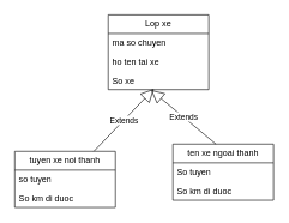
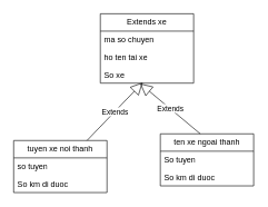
  <mxCell id="0" />
  <mxCell id="1" parent="0" />
- <mxCell id="2" value="&lt;font style=&quot;vertical-align: inherit;&quot;&gt;&lt;font style=&quot;vertical-align: inherit;&quot;&gt;Lop xe&lt;/font&gt;&lt;/font&gt;" style="swimlane;fontStyle=0;childLayout=stackLayout;horizontal=1;startSize=26;fillColor=none;horizontalStack=0;resizeParent=1;resizeParentMax=0;resizeLast=0;collapsible=1;marginBottom=0;whiteSpace=wrap;html=1;" vertex="1" parent="1"><mxGeometry x="150" y="20" width="140" height="104" as="geometry" /></mxCell>
+ <mxCell id="2" value="&lt;font style=&quot;vertical-align: inherit;&quot;&gt;&lt;font style=&quot;vertical-align: inherit;&quot;&gt;Extends xe&lt;/font&gt;&lt;/font&gt;" style="swimlane;fontStyle=0;childLayout=stackLayout;horizontal=1;startSize=26;fillColor=none;horizontalStack=0;resizeParent=1;resizeParentMax=0;resizeLast=0;collapsible=1;marginBottom=0;whiteSpace=wrap;html=1;" vertex="1" parent="1"><mxGeometry x="150" y="20" width="140" height="104" as="geometry" /></mxCell>
  <mxCell id="3" value="&lt;font style=&quot;vertical-align: inherit;&quot;&gt;&lt;font style=&quot;vertical-align: inherit;&quot;&gt;ma so chuyen&lt;/font&gt;&lt;/font&gt;" style="text;strokeColor=none;fillColor=none;align=left;verticalAlign=top;spacingLeft=4;spacingRight=4;overflow=hidden;rotatable=0;points=[[0,0.5],[1,0.5]];portConstraint=eastwest;whiteSpace=wrap;html=1;" vertex="1" parent="2"><mxGeometry y="26" width="140" height="26" as="geometry" /></mxCell>
  <mxCell id="4" value="&lt;font style=&quot;vertical-align: inherit;&quot;&gt;&lt;font style=&quot;vertical-align: inherit;&quot;&gt;ho ten tai xe&lt;/font&gt;&lt;/font&gt;" style="text;strokeColor=none;fillColor=none;align=left;verticalAlign=top;spacingLeft=4;spacingRight=4;overflow=hidden;rotatable=0;points=[[0,0.5],[1,0.5]];portConstraint=eastwest;whiteSpace=wrap;html=1;" vertex="1" parent="2"><mxGeometry y="52" width="140" height="26" as="geometry" /></mxCell>
  <mxCell id="5" value="&lt;font style=&quot;vertical-align: inherit;&quot;&gt;&lt;font style=&quot;vertical-align: inherit;&quot;&gt;So xe&lt;/font&gt;&lt;/font&gt;" style="text;strokeColor=none;fillColor=none;align=left;verticalAlign=top;spacingLeft=4;spacingRight=4;overflow=hidden;rotatable=0;points=[[0,0.5],[1,0.5]];portConstraint=eastwest;whiteSpace=wrap;html=1;" vertex="1" parent="2"><mxGeometry y="78" width="140" height="26" as="geometry" /></mxCell>
  <mxCell id="6" value="Extends" style="endArrow=block;endSize=16;endFill=0;html=1;rounded=0;entryX=0.426;entryY=1.023;entryDx=0;entryDy=0;entryPerimeter=0;" edge="1" parent="1" target="5"><mxGeometry width="160" relative="1" as="geometry"><mxPoint x="300" y="200" as="sourcePoint" /><mxPoint x="310" y="210" as="targetPoint" /></mxGeometry></mxCell>
  <mxCell id="7" value="Extends" style="endArrow=block;endSize=16;endFill=0;html=1;rounded=0;entryX=0.454;entryY=0.962;entryDx=0;entryDy=0;entryPerimeter=0;" edge="1" parent="1" target="5"><mxGeometry width="160" relative="1" as="geometry"><mxPoint x="130" y="210" as="sourcePoint" /><mxPoint x="210" y="130" as="targetPoint" /></mxGeometry></mxCell>
  <mxCell id="8" value="&lt;font style=&quot;vertical-align: inherit;&quot;&gt;&lt;font style=&quot;vertical-align: inherit;&quot;&gt;tuyen xe noi thanh&lt;/font&gt;&lt;/font&gt;" style="swimlane;fontStyle=0;childLayout=stackLayout;horizontal=1;startSize=26;fillColor=none;horizontalStack=0;resizeParent=1;resizeParentMax=0;resizeLast=0;collapsible=1;marginBottom=0;whiteSpace=wrap;html=1;" vertex="1" parent="1"><mxGeometry x="20" y="210" width="140" height="78" as="geometry" /></mxCell>
  <mxCell id="9" value="&lt;font style=&quot;vertical-align: inherit;&quot;&gt;&lt;font style=&quot;vertical-align: inherit;&quot;&gt;so tuyen&lt;/font&gt;&lt;/font&gt;" style="text;strokeColor=none;fillColor=none;align=left;verticalAlign=top;spacingLeft=4;spacingRight=4;overflow=hidden;rotatable=0;points=[[0,0.5],[1,0.5]];portConstraint=eastwest;whiteSpace=wrap;html=1;" vertex="1" parent="8"><mxGeometry y="26" width="140" height="26" as="geometry" /></mxCell>
  <mxCell id="10" value="&lt;font style=&quot;vertical-align: inherit;&quot;&gt;&lt;font style=&quot;vertical-align: inherit;&quot;&gt;So km di duoc&lt;/font&gt;&lt;/font&gt;" style="text;strokeColor=none;fillColor=none;align=left;verticalAlign=top;spacingLeft=4;spacingRight=4;overflow=hidden;rotatable=0;points=[[0,0.5],[1,0.5]];portConstraint=eastwest;whiteSpace=wrap;html=1;" vertex="1" parent="8"><mxGeometry y="52" width="140" height="26" as="geometry" /></mxCell>
  <mxCell id="11" value="&lt;font style=&quot;vertical-align: inherit;&quot;&gt;&lt;font style=&quot;vertical-align: inherit;&quot;&gt;ten xe ngoai thanh&lt;/font&gt;&lt;/font&gt;" style="swimlane;fontStyle=0;childLayout=stackLayout;horizontal=1;startSize=26;fillColor=none;horizontalStack=0;resizeParent=1;resizeParentMax=0;resizeLast=0;collapsible=1;marginBottom=0;whiteSpace=wrap;html=1;" vertex="1" parent="1"><mxGeometry x="240" y="200" width="140" height="78" as="geometry" /></mxCell>
  <mxCell id="12" value="&lt;font style=&quot;vertical-align: inherit;&quot;&gt;&lt;font style=&quot;vertical-align: inherit;&quot;&gt;So tuyen&lt;/font&gt;&lt;/font&gt;" style="text;strokeColor=none;fillColor=none;align=left;verticalAlign=top;spacingLeft=4;spacingRight=4;overflow=hidden;rotatable=0;points=[[0,0.5],[1,0.5]];portConstraint=eastwest;whiteSpace=wrap;html=1;" vertex="1" parent="11"><mxGeometry y="26" width="140" height="26" as="geometry" /></mxCell>
  <mxCell id="13" value="&lt;font style=&quot;vertical-align: inherit;&quot;&gt;&lt;font style=&quot;vertical-align: inherit;&quot;&gt;So km di duoc&lt;/font&gt;&lt;/font&gt;" style="text;strokeColor=none;fillColor=none;align=left;verticalAlign=top;spacingLeft=4;spacingRight=4;overflow=hidden;rotatable=0;points=[[0,0.5],[1,0.5]];portConstraint=eastwest;whiteSpace=wrap;html=1;" vertex="1" parent="11"><mxGeometry y="52" width="140" height="26" as="geometry" /></mxCell>
